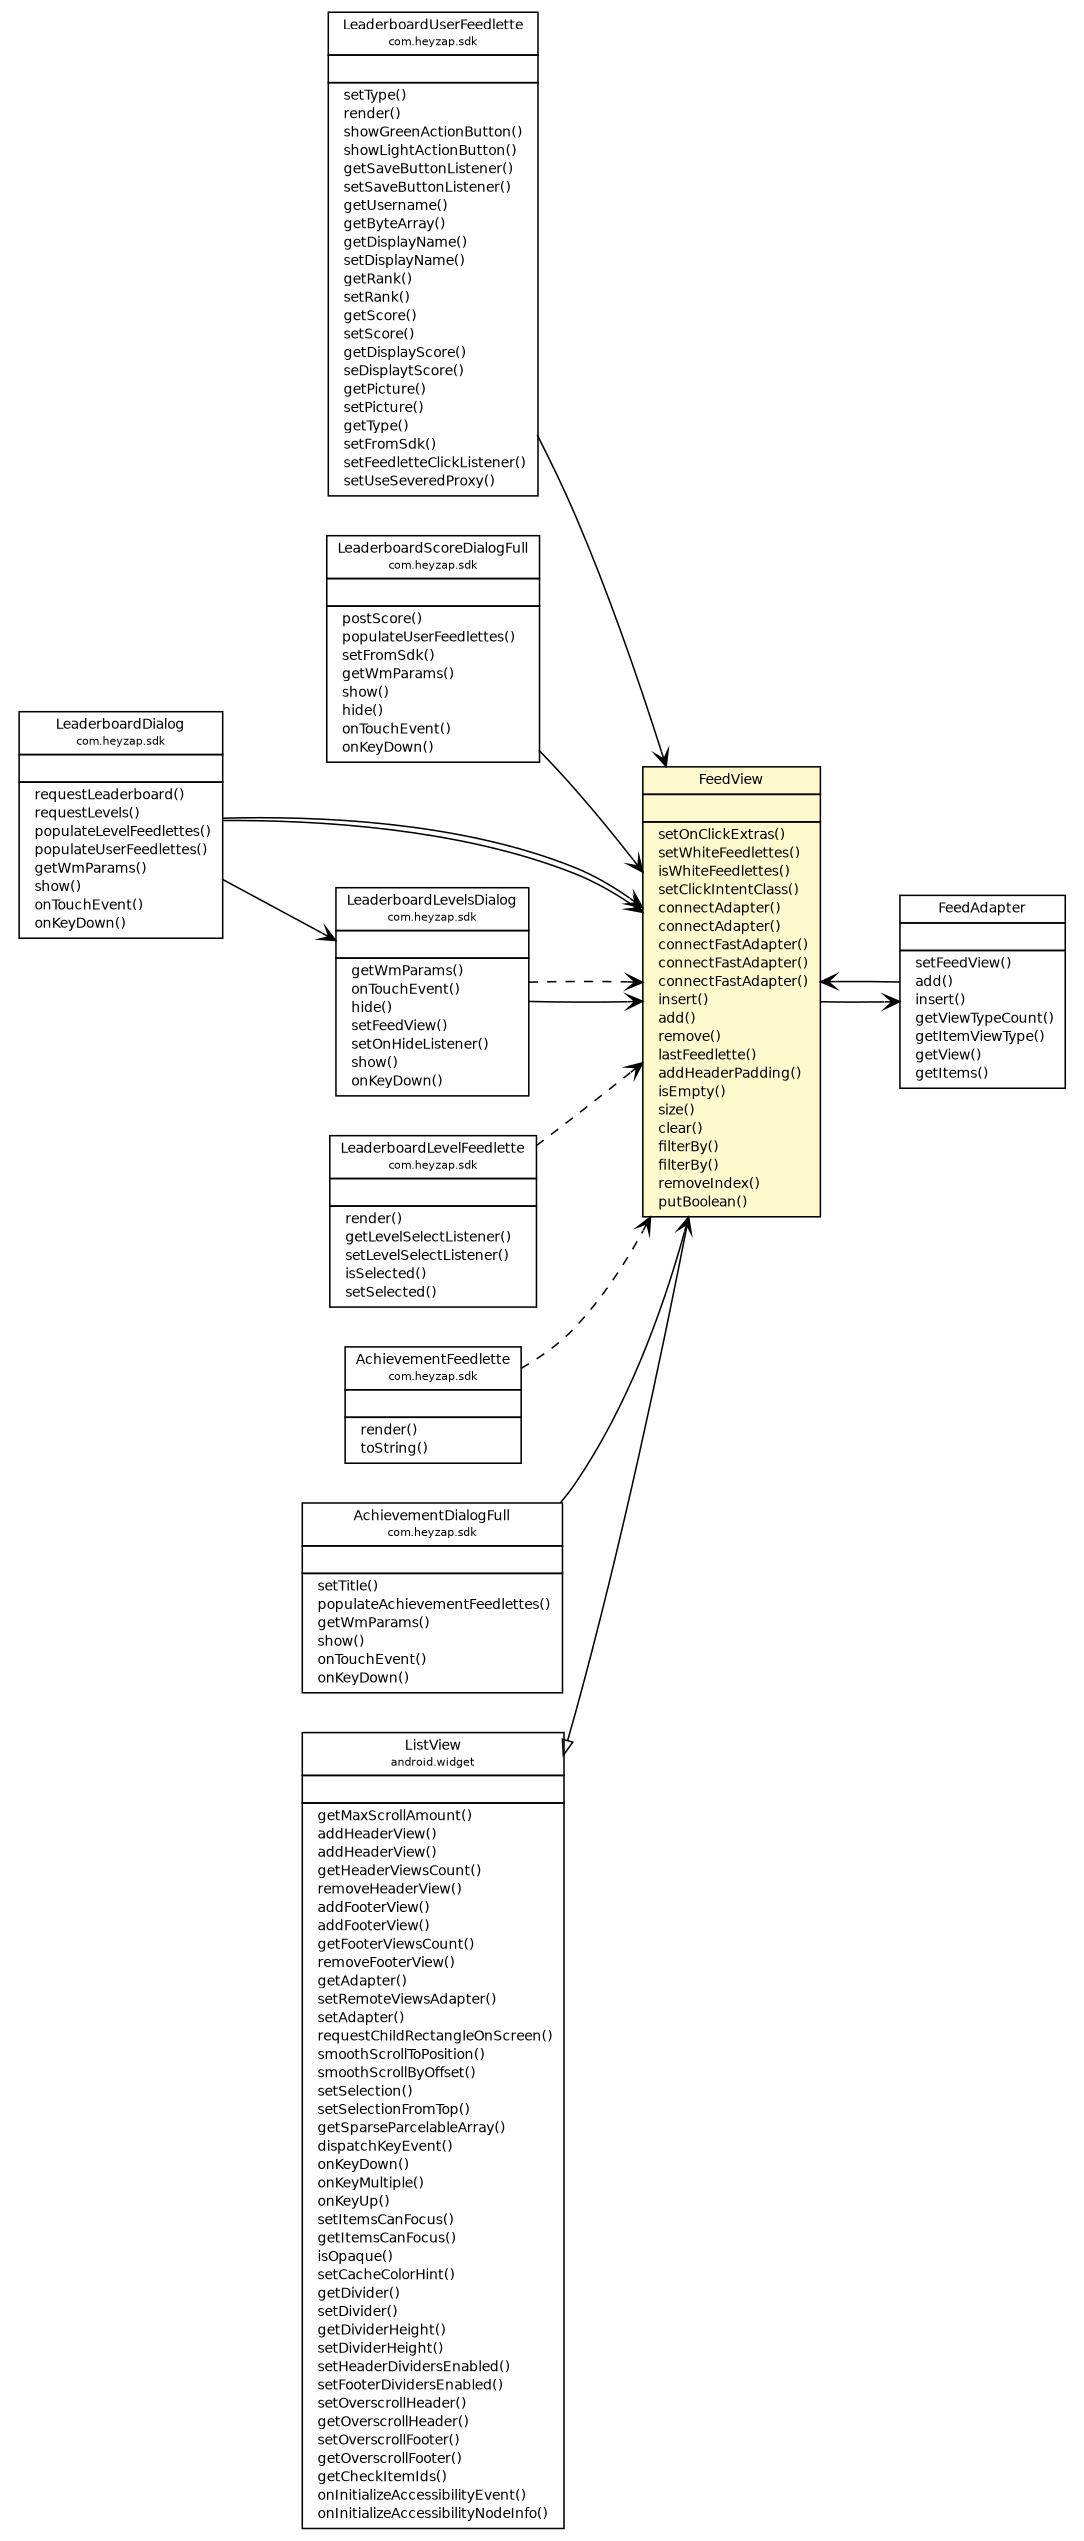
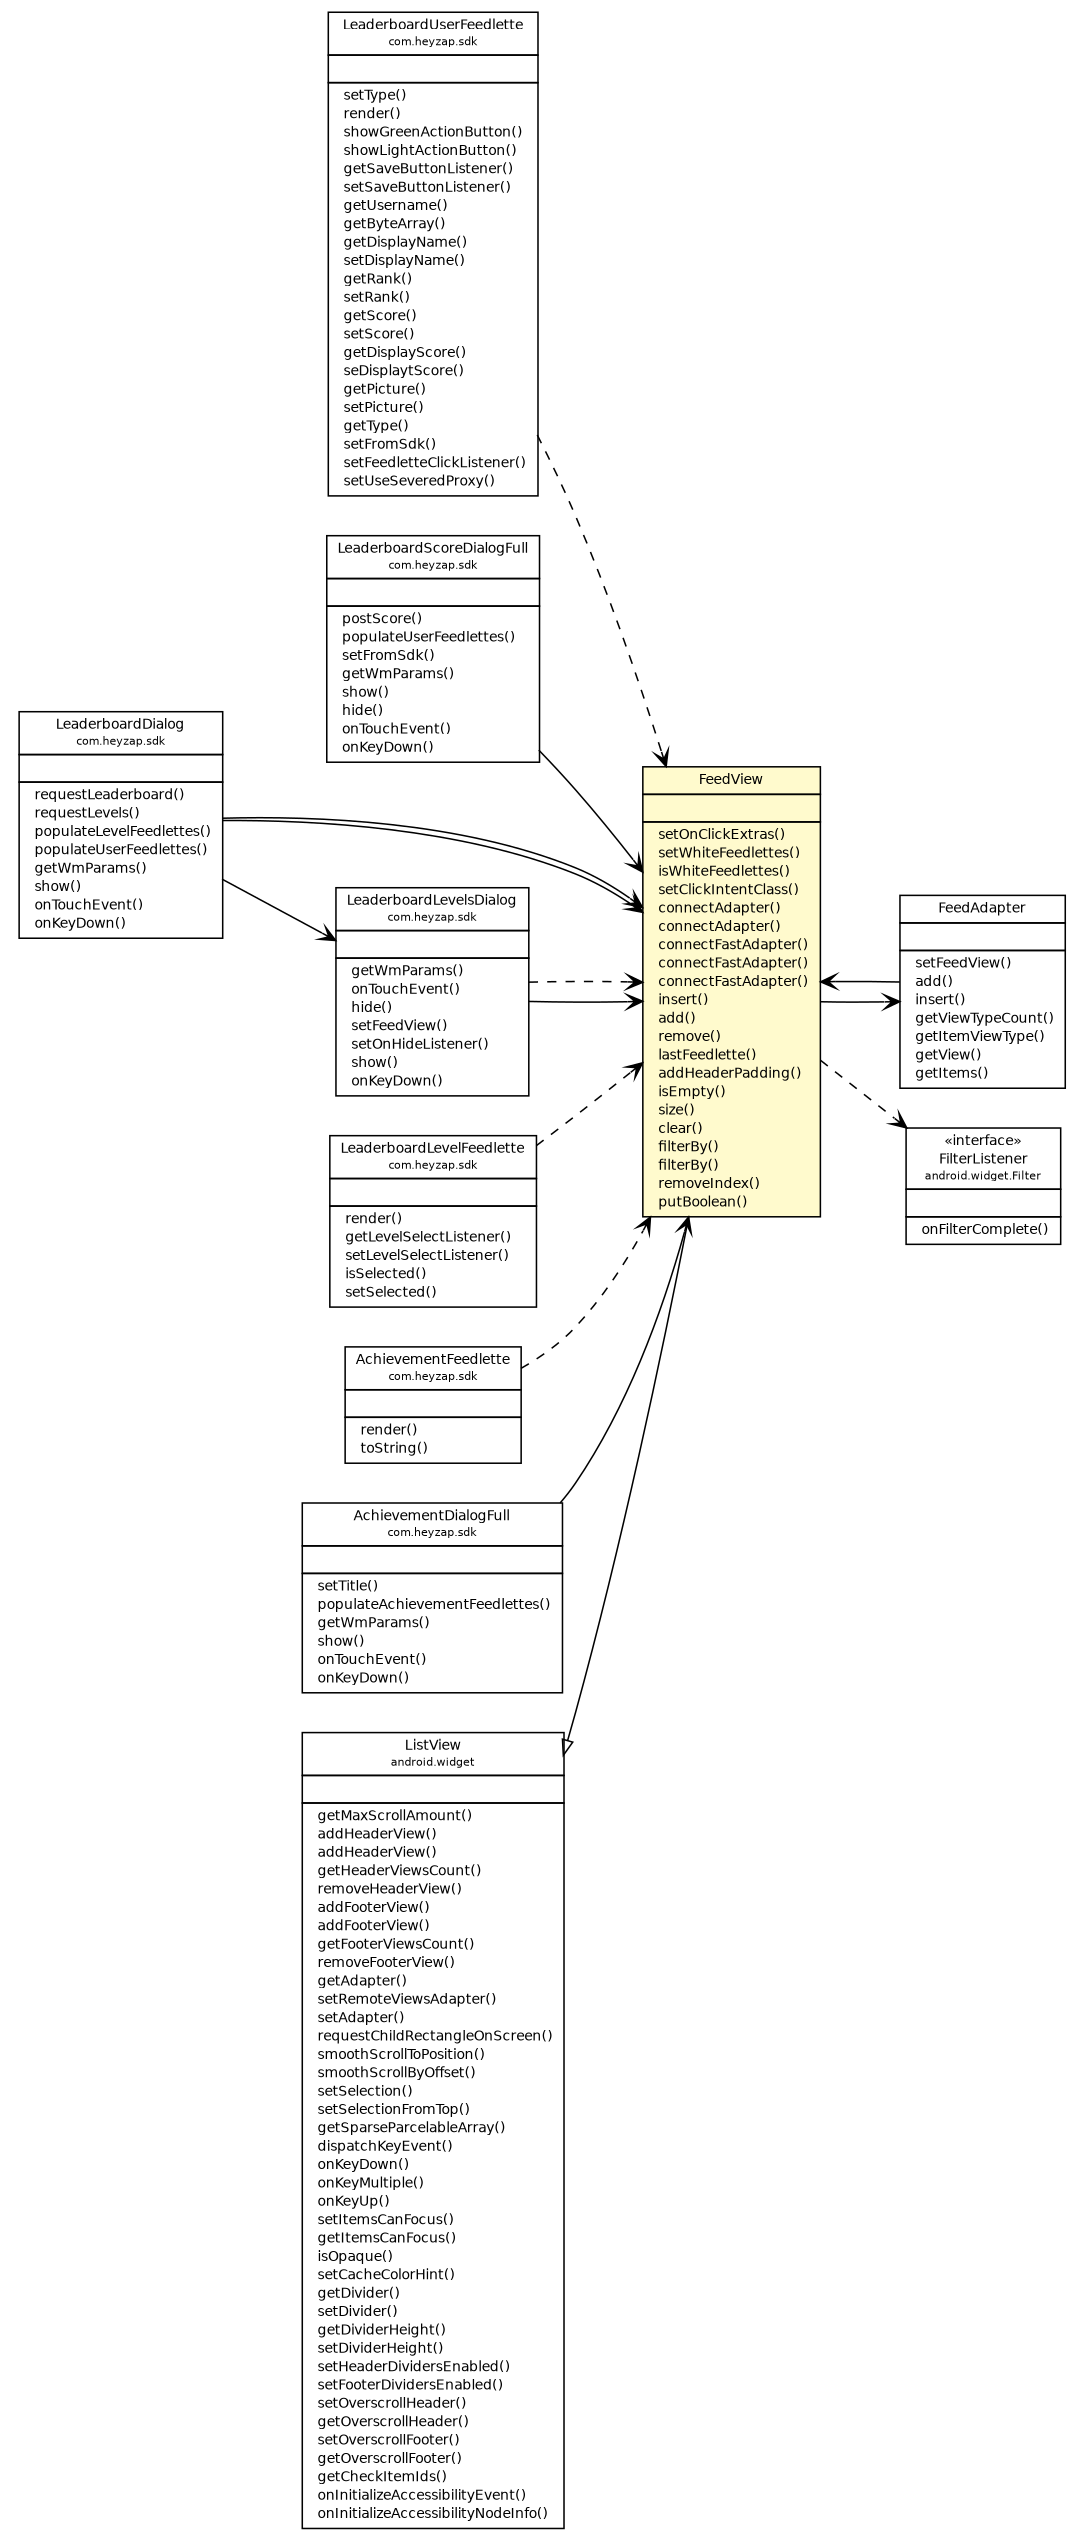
  digraph {
    nodesep=0.25
    rankdir=LR
    ranksep=0.5
    node [fontcolor=black fontname=Helvetica fontsize=9.0 shape=plaintext]
    edge [arrowhead=open color=black fontcolor=black fontname=Helvetica fontsize=10.0 headport=p labelfontname=Helvetica labelfontsize=10 tailport=p]
    n1 [label=<<table title="com.heyzap.sdk.LeaderboardUserFeedlette" border="0" cellborder="1" cellspacing="0" cellpadding="2" port="p" href="../sdk/LeaderboardUserFeedlette.html"> 		<tr><td><table border="0" cellspacing="0" cellpadding="1"> <tr><td align="center" balign="center"> LeaderboardUserFeedlette </td></tr> <tr><td align="center" balign="center"><font point-size="7.0"> com.heyzap.sdk </font></td></tr> 		</table></td></tr> 		<tr><td><table border="0" cellspacing="0" cellpadding="1"> <tr><td align="left" balign="left">  </td></tr> 		</table></td></tr> 		<tr><td><table border="0" cellspacing="0" cellpadding="1"> <tr><td align="left" balign="left">  setType() </td></tr> <tr><td align="left" balign="left">  render() </td></tr> <tr><td align="left" balign="left">  showGreenActionButton() </td></tr> <tr><td align="left" balign="left">  showLightActionButton() </td></tr> <tr><td align="left" balign="left">  getSaveButtonListener() </td></tr> <tr><td align="left" balign="left">  setSaveButtonListener() </td></tr> <tr><td align="left" balign="left">  getUsername() </td></tr> <tr><td align="left" balign="left">  getByteArray() </td></tr> <tr><td align="left" balign="left">  getDisplayName() </td></tr> <tr><td align="left" balign="left">  setDisplayName() </td></tr> <tr><td align="left" balign="left">  getRank() </td></tr> <tr><td align="left" balign="left">  setRank() </td></tr> <tr><td align="left" balign="left">  getScore() </td></tr> <tr><td align="left" balign="left">  setScore() </td></tr> <tr><td align="left" balign="left">  getDisplayScore() </td></tr> <tr><td align="left" balign="left">  seDisplaytScore() </td></tr> <tr><td align="left" balign="left">  getPicture() </td></tr> <tr><td align="left" balign="left">  setPicture() </td></tr> <tr><td align="left" balign="left">  getType() </td></tr> <tr><td align="left" balign="left">  setFromSdk() </td></tr> <tr><td align="left" balign="left">  setFeedletteClickListener() </td></tr> <tr><td align="left" balign="left">  setUseSeveredProxy() </td></tr> 		</table></td></tr> 		</table>>]
    n2 [label=<<table title="com.heyzap.internal.FeedView" border="0" cellborder="1" cellspacing="0" cellpadding="2" port="p" bgcolor="lemonChiffon" href="./FeedView.html"> 		<tr><td><table border="0" cellspacing="0" cellpadding="1"> <tr><td align="center" balign="center"> FeedView </td></tr> 		</table></td></tr> 		<tr><td><table border="0" cellspacing="0" cellpadding="1"> <tr><td align="left" balign="left">  </td></tr> 		</table></td></tr> 		<tr><td><table border="0" cellspacing="0" cellpadding="1"> <tr><td align="left" balign="left">  setOnClickExtras() </td></tr> <tr><td align="left" balign="left">  setWhiteFeedlettes() </td></tr> <tr><td align="left" balign="left">  isWhiteFeedlettes() </td></tr> <tr><td align="left" balign="left">  setClickIntentClass() </td></tr> <tr><td align="left" balign="left">  connectAdapter() </td></tr> <tr><td align="left" balign="left">  connectAdapter() </td></tr> <tr><td align="left" balign="left">  connectFastAdapter() </td></tr> <tr><td align="left" balign="left">  connectFastAdapter() </td></tr> <tr><td align="left" balign="left">  connectFastAdapter() </td></tr> <tr><td align="left" balign="left">  insert() </td></tr> <tr><td align="left" balign="left">  add() </td></tr> <tr><td align="left" balign="left">  remove() </td></tr> <tr><td align="left" balign="left">  lastFeedlette() </td></tr> <tr><td align="left" balign="left">  addHeaderPadding() </td></tr> <tr><td align="left" balign="left">  isEmpty() </td></tr> <tr><td align="left" balign="left">  size() </td></tr> <tr><td align="left" balign="left">  clear() </td></tr> <tr><td align="left" balign="left">  filterBy() </td></tr> <tr><td align="left" balign="left">  filterBy() </td></tr> <tr><td align="left" balign="left">  removeIndex() </td></tr> <tr><td align="left" balign="left">  putBoolean() </td></tr> 		</table></td></tr> 		</table>>]
    n3 [label=<<table title="com.heyzap.internal.FeedAdapter" border="0" cellborder="1" cellspacing="0" cellpadding="2" port="p" href="./FeedAdapter.html"> 		<tr><td><table border="0" cellspacing="0" cellpadding="1"> <tr><td align="center" balign="center"> FeedAdapter </td></tr> 		</table></td></tr> 		<tr><td><table border="0" cellspacing="0" cellpadding="1"> <tr><td align="left" balign="left">  </td></tr> 		</table></td></tr> 		<tr><td><table border="0" cellspacing="0" cellpadding="1"> <tr><td align="left" balign="left">  setFeedView() </td></tr> <tr><td align="left" balign="left">  add() </td></tr> <tr><td align="left" balign="left">  insert() </td></tr> <tr><td align="left" balign="left">  getViewTypeCount() </td></tr> <tr><td align="left" balign="left">  getItemViewType() </td></tr> <tr><td align="left" balign="left">  getView() </td></tr> <tr><td align="left" balign="left">  getItems() </td></tr> 		</table></td></tr> 		</table>>]
+   n4 [label=<<table title="android.widget.Filter.FilterListener" border="0" cellborder="1" cellspacing="0" cellpadding="2" port="p" href="http://java.sun.com/j2se/1.4.2/docs/api/android/widget/Filter/FilterListener.html"> 		<tr><td><table border="0" cellspacing="0" cellpadding="1"> <tr><td align="center" balign="center"> &#171;interface&#187; </td></tr> <tr><td align="center" balign="center"> FilterListener </td></tr> <tr><td align="center" balign="center"><font point-size="7.0"> android.widget.Filter </font></td></tr> 		</table></td></tr> 		<tr><td><table border="0" cellspacing="0" cellpadding="1"> <tr><td align="left" balign="left">  </td></tr> 		</table></td></tr> 		<tr><td><table border="0" cellspacing="0" cellpadding="1"> <tr><td align="left" balign="left">  onFilterComplete() </td></tr> 		</table></td></tr> 		</table>>]
    n5 [label=<<table title="com.heyzap.sdk.LeaderboardScoreDialogFull" border="0" cellborder="1" cellspacing="0" cellpadding="2" port="p" href="../sdk/LeaderboardScoreDialogFull.html"> 		<tr><td><table border="0" cellspacing="0" cellpadding="1"> <tr><td align="center" balign="center"> LeaderboardScoreDialogFull </td></tr> <tr><td align="center" balign="center"><font point-size="7.0"> com.heyzap.sdk </font></td></tr> 		</table></td></tr> 		<tr><td><table border="0" cellspacing="0" cellpadding="1"> <tr><td align="left" balign="left">  </td></tr> 		</table></td></tr> 		<tr><td><table border="0" cellspacing="0" cellpadding="1"> <tr><td align="left" balign="left">  postScore() </td></tr> <tr><td align="left" balign="left">  populateUserFeedlettes() </td></tr> <tr><td align="left" balign="left">  setFromSdk() </td></tr> <tr><td align="left" balign="left">  getWmParams() </td></tr> <tr><td align="left" balign="left">  show() </td></tr> <tr><td align="left" balign="left">  hide() </td></tr> <tr><td align="left" balign="left">  onTouchEvent() </td></tr> <tr><td align="left" balign="left">  onKeyDown() </td></tr> 		</table></td></tr> 		</table>>]
    n6 [label=<<table title="com.heyzap.sdk.LeaderboardLevelsDialog" border="0" cellborder="1" cellspacing="0" cellpadding="2" port="p" href="../sdk/LeaderboardLevelsDialog.html"> 		<tr><td><table border="0" cellspacing="0" cellpadding="1"> <tr><td align="center" balign="center"> LeaderboardLevelsDialog </td></tr> <tr><td align="center" balign="center"><font point-size="7.0"> com.heyzap.sdk </font></td></tr> 		</table></td></tr> 		<tr><td><table border="0" cellspacing="0" cellpadding="1"> <tr><td align="left" balign="left">  </td></tr> 		</table></td></tr> 		<tr><td><table border="0" cellspacing="0" cellpadding="1"> <tr><td align="left" balign="left">  getWmParams() </td></tr> <tr><td align="left" balign="left">  onTouchEvent() </td></tr> <tr><td align="left" balign="left">  hide() </td></tr> <tr><td align="left" balign="left">  setFeedView() </td></tr> <tr><td align="left" balign="left">  setOnHideListener() </td></tr> <tr><td align="left" balign="left">  show() </td></tr> <tr><td align="left" balign="left">  onKeyDown() </td></tr> 		</table></td></tr> 		</table>>]
    n7 [label=<<table title="com.heyzap.sdk.LeaderboardLevelFeedlette" border="0" cellborder="1" cellspacing="0" cellpadding="2" port="p" href="../sdk/LeaderboardLevelFeedlette.html"> 		<tr><td><table border="0" cellspacing="0" cellpadding="1"> <tr><td align="center" balign="center"> LeaderboardLevelFeedlette </td></tr> <tr><td align="center" balign="center"><font point-size="7.0"> com.heyzap.sdk </font></td></tr> 		</table></td></tr> 		<tr><td><table border="0" cellspacing="0" cellpadding="1"> <tr><td align="left" balign="left">  </td></tr> 		</table></td></tr> 		<tr><td><table border="0" cellspacing="0" cellpadding="1"> <tr><td align="left" balign="left">  render() </td></tr> <tr><td align="left" balign="left">  getLevelSelectListener() </td></tr> <tr><td align="left" balign="left">  setLevelSelectListener() </td></tr> <tr><td align="left" balign="left">  isSelected() </td></tr> <tr><td align="left" balign="left">  setSelected() </td></tr> 		</table></td></tr> 		</table>>]
    n8 [label=<<table title="com.heyzap.sdk.LeaderboardDialog" border="0" cellborder="1" cellspacing="0" cellpadding="2" port="p" href="../sdk/LeaderboardDialog.html"> 		<tr><td><table border="0" cellspacing="0" cellpadding="1"> <tr><td align="center" balign="center"> LeaderboardDialog </td></tr> <tr><td align="center" balign="center"><font point-size="7.0"> com.heyzap.sdk </font></td></tr> 		</table></td></tr> 		<tr><td><table border="0" cellspacing="0" cellpadding="1"> <tr><td align="left" balign="left">  </td></tr> 		</table></td></tr> 		<tr><td><table border="0" cellspacing="0" cellpadding="1"> <tr><td align="left" balign="left">  requestLeaderboard() </td></tr> <tr><td align="left" balign="left">  requestLevels() </td></tr> <tr><td align="left" balign="left">  populateLevelFeedlettes() </td></tr> <tr><td align="left" balign="left">  populateUserFeedlettes() </td></tr> <tr><td align="left" balign="left">  getWmParams() </td></tr> <tr><td align="left" balign="left">  show() </td></tr> <tr><td align="left" balign="left">  onTouchEvent() </td></tr> <tr><td align="left" balign="left">  onKeyDown() </td></tr> 		</table></td></tr> 		</table>>]
    n9 [label=<<table title="com.heyzap.sdk.AchievementFeedlette" border="0" cellborder="1" cellspacing="0" cellpadding="2" port="p" href="../sdk/AchievementFeedlette.html"> 		<tr><td><table border="0" cellspacing="0" cellpadding="1"> <tr><td align="center" balign="center"> AchievementFeedlette </td></tr> <tr><td align="center" balign="center"><font point-size="7.0"> com.heyzap.sdk </font></td></tr> 		</table></td></tr> 		<tr><td><table border="0" cellspacing="0" cellpadding="1"> <tr><td align="left" balign="left">  </td></tr> 		</table></td></tr> 		<tr><td><table border="0" cellspacing="0" cellpadding="1"> <tr><td align="left" balign="left">  render() </td></tr> <tr><td align="left" balign="left">  toString() </td></tr> 		</table></td></tr> 		</table>>]
    n10 [label=<<table title="com.heyzap.sdk.AchievementDialogFull" border="0" cellborder="1" cellspacing="0" cellpadding="2" port="p" href="../sdk/AchievementDialogFull.html"> 		<tr><td><table border="0" cellspacing="0" cellpadding="1"> <tr><td align="center" balign="center"> AchievementDialogFull </td></tr> <tr><td align="center" balign="center"><font point-size="7.0"> com.heyzap.sdk </font></td></tr> 		</table></td></tr> 		<tr><td><table border="0" cellspacing="0" cellpadding="1"> <tr><td align="left" balign="left">  </td></tr> 		</table></td></tr> 		<tr><td><table border="0" cellspacing="0" cellpadding="1"> <tr><td align="left" balign="left">  setTitle() </td></tr> <tr><td align="left" balign="left">  populateAchievementFeedlettes() </td></tr> <tr><td align="left" balign="left">  getWmParams() </td></tr> <tr><td align="left" balign="left">  show() </td></tr> <tr><td align="left" balign="left">  onTouchEvent() </td></tr> <tr><td align="left" balign="left">  onKeyDown() </td></tr> 		</table></td></tr> 		</table>>]
    n11 [label=<<table title="android.widget.ListView" border="0" cellborder="1" cellspacing="0" cellpadding="2" port="p" href="http://java.sun.com/j2se/1.4.2/docs/api/android/widget/ListView.html"> 		<tr><td><table border="0" cellspacing="0" cellpadding="1"> <tr><td align="center" balign="center"> ListView </td></tr> <tr><td align="center" balign="center"><font point-size="7.0"> android.widget </font></td></tr> 		</table></td></tr> 		<tr><td><table border="0" cellspacing="0" cellpadding="1"> <tr><td align="left" balign="left">  </td></tr> 		</table></td></tr> 		<tr><td><table border="0" cellspacing="0" cellpadding="1"> <tr><td align="left" balign="left">  getMaxScrollAmount() </td></tr> <tr><td align="left" balign="left">  addHeaderView() </td></tr> <tr><td align="left" balign="left">  addHeaderView() </td></tr> <tr><td align="left" balign="left">  getHeaderViewsCount() </td></tr> <tr><td align="left" balign="left">  removeHeaderView() </td></tr> <tr><td align="left" balign="left">  addFooterView() </td></tr> <tr><td align="left" balign="left">  addFooterView() </td></tr> <tr><td align="left" balign="left">  getFooterViewsCount() </td></tr> <tr><td align="left" balign="left">  removeFooterView() </td></tr> <tr><td align="left" balign="left">  getAdapter() </td></tr> <tr><td align="left" balign="left">  setRemoteViewsAdapter() </td></tr> <tr><td align="left" balign="left">  setAdapter() </td></tr> <tr><td align="left" balign="left">  requestChildRectangleOnScreen() </td></tr> <tr><td align="left" balign="left">  smoothScrollToPosition() </td></tr> <tr><td align="left" balign="left">  smoothScrollByOffset() </td></tr> <tr><td align="left" balign="left">  setSelection() </td></tr> <tr><td align="left" balign="left">  setSelectionFromTop() </td></tr> <tr><td align="left" balign="left">  getSparseParcelableArray() </td></tr> <tr><td align="left" balign="left">  dispatchKeyEvent() </td></tr> <tr><td align="left" balign="left">  onKeyDown() </td></tr> <tr><td align="left" balign="left">  onKeyMultiple() </td></tr> <tr><td align="left" balign="left">  onKeyUp() </td></tr> <tr><td align="left" balign="left">  setItemsCanFocus() </td></tr> <tr><td align="left" balign="left">  getItemsCanFocus() </td></tr> <tr><td align="left" balign="left">  isOpaque() </td></tr> <tr><td align="left" balign="left">  setCacheColorHint() </td></tr> <tr><td align="left" balign="left">  getDivider() </td></tr> <tr><td align="left" balign="left">  setDivider() </td></tr> <tr><td align="left" balign="left">  getDividerHeight() </td></tr> <tr><td align="left" balign="left">  setDividerHeight() </td></tr> <tr><td align="left" balign="left">  setHeaderDividersEnabled() </td></tr> <tr><td align="left" balign="left">  setFooterDividersEnabled() </td></tr> <tr><td align="left" balign="left">  setOverscrollHeader() </td></tr> <tr><td align="left" balign="left">  getOverscrollHeader() </td></tr> <tr><td align="left" balign="left">  setOverscrollFooter() </td></tr> <tr><td align="left" balign="left">  getOverscrollFooter() </td></tr> <tr><td align="left" balign="left">  getCheckItemIds() </td></tr> <tr><td align="left" balign="left">  onInitializeAccessibilityEvent() </td></tr> <tr><td align="left" balign="left">  onInitializeAccessibilityNodeInfo() </td></tr> 		</table></td></tr> 		</table>>]
-   n1 -> n2 [style=solid]
+   n1 -> n2 [style=dashed]
    n2 -> n3
+   n2 -> n4 [style=dashed]
    n3 -> n2
    n5 -> n2
    n6 -> n2
    n6 -> n2 [style=dashed]
    n7 -> n2 [style=dashed]
    n8 -> n2
    n8 -> n2
    n8 -> n6
    n9 -> n2 [style=dashed]
    n10 -> n2
    n11 -> n2 [arrowtail=empty dir=back fontsize=10 arrowhead="" color="" fontcolor=""]
  }
